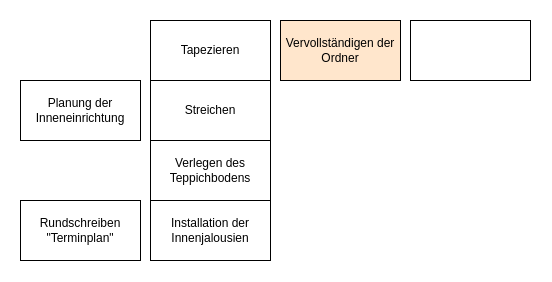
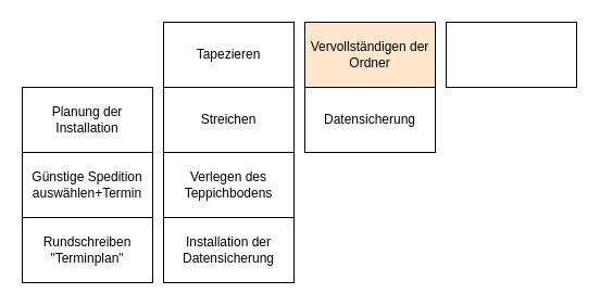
  <mxCell id="0" />
  <mxCell id="1" parent="0" />
- <mxCell id="2" value="Planung der Inneneinrichtung" style="whiteSpace=wrap;html=1;" vertex="1" parent="1"><mxGeometry x="20" y="80" width="120" height="60" as="geometry" /></mxCell>
+ <mxCell id="2" value="Planung der Installation" style="whiteSpace=wrap;html=1;" vertex="1" parent="1"><mxGeometry x="20" y="80" width="120" height="60" as="geometry" /></mxCell>
+ <mxCell id="3" value="Günstige Spedition auswählen+Termin" style="whiteSpace=wrap;html=1;" vertex="1" parent="1"><mxGeometry x="20" y="140" width="120" height="60" as="geometry" /></mxCell>
  <mxCell id="4" value="Rundschreiben &quot;Terminplan&quot;" style="whiteSpace=wrap;html=1;" vertex="1" parent="1"><mxGeometry x="20" y="200" width="120" height="60" as="geometry" /></mxCell>
  <mxCell id="5" value="Tapezieren" style="whiteSpace=wrap;html=1;" vertex="1" parent="1"><mxGeometry x="150" y="20" width="120" height="60" as="geometry" /></mxCell>
  <mxCell id="6" value="Streichen" style="whiteSpace=wrap;html=1;" vertex="1" parent="1"><mxGeometry x="150" y="80" width="120" height="60" as="geometry" /></mxCell>
  <mxCell id="7" value="Verlegen des Teppichbodens" style="whiteSpace=wrap;html=1;" vertex="1" parent="1"><mxGeometry x="150" y="140" width="120" height="60" as="geometry" /></mxCell>
- <mxCell id="8" value="Installation der Innenjalousien" style="whiteSpace=wrap;html=1;" vertex="1" parent="1"><mxGeometry x="150" y="200" width="120" height="60" as="geometry" /></mxCell>
+ <mxCell id="8" value="Installation der Datensicherung" style="whiteSpace=wrap;html=1;" vertex="1" parent="1"><mxGeometry x="150" y="200" width="120" height="60" as="geometry" /></mxCell>
  <mxCell id="9" value="Vervollständigen der Ordner" style="whiteSpace=wrap;html=1;fillColor=#ffe6cc;" vertex="1" parent="1"><mxGeometry x="280" y="20" width="120" height="60" as="geometry" /></mxCell>
+ <mxCell id="10" value="Datensicherung" style="whiteSpace=wrap;html=1;" vertex="1" parent="1"><mxGeometry x="280" y="80" width="120" height="60" as="geometry" /></mxCell>
  <mxCell id="11" value="" style="whiteSpace=wrap;html=1;" vertex="1" parent="1"><mxGeometry x="410" y="20" width="120" height="60" as="geometry" /></mxCell>
